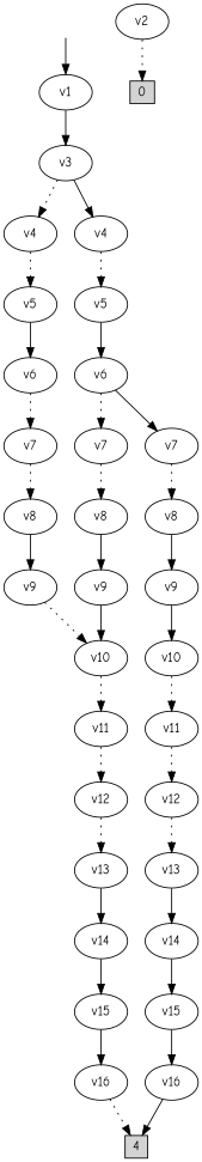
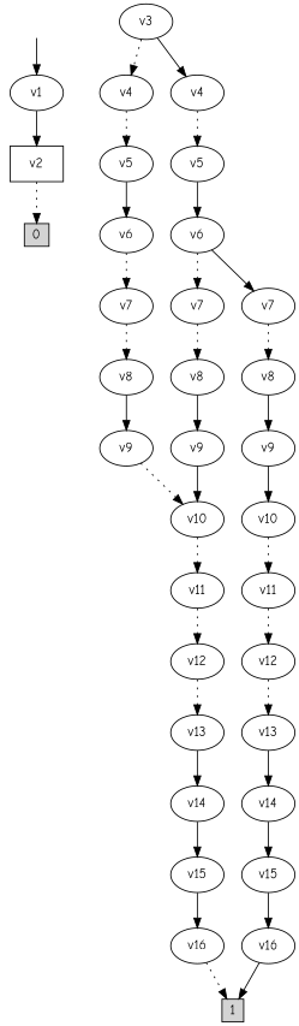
  digraph {
    fontname="Comic Neue"
    node [fontname="Comic Neue"]
    edge [fontname="Comic Neue" style=filled]
    init__ [height=0 style=invis width=0]
    n2 [label=v1]
-   n3 [label=v2]
+   n3 [label=v2 shape=box]
    n4 [height=0.3 label=0 shape=box style=filled width=0.3]
    n5 [label=v3]
    n6 [label=v4]
    n7 [label=v4]
    n8 [label=v5]
    n9 [label=v5]
    n10 [label=v6]
    n11 [label=v6]
    n12 [label=v7]
    n13 [label=v7]
    n14 [label=v8]
    n15 [label=v8]
    n16 [label=v9]
    n17 [label=v9]
    n18 [label=v10]
    n19 [label=v11]
    n20 [label=v12]
    n21 [label=v13]
    n22 [label=v14]
    n23 [label=v15]
    n24 [label=v16]
-   n25 [height=0.3 label=4 shape=box style=filled width=0.3]
+   n25 [height=0.3 label=1 shape=box style=filled width=0.3]
    n26 [label=v10]
    n27 [label=v11]
    n28 [label=v12]
    n29 [label=v13]
    n30 [label=v14]
    n31 [label=v15]
    n32 [label=v16]
    n33 [label=v7]
    n34 [label=v8]
    n35 [label=v9]
    init__ -> n2 [style=""]
-   n2 -> n5
+   n2 -> n3
    n3 -> n4 [style=dotted]
    n5 -> n6 [style=dotted]
    n5 -> n7
    n6 -> n8 [style=dotted]
    n7 -> n9 [style=dotted]
    n8 -> n10
    n9 -> n11
    n10 -> n33 [style=dotted]
    n11 -> n12 [style=dotted]
    n11 -> n13
    n12 -> n14 [style=dotted]
    n13 -> n15 [style=dotted]
    n14 -> n16
    n15 -> n17
    n16 -> n26
    n17 -> n18
    n18 -> n19 [style=dotted]
    n19 -> n20 [style=dotted]
    n20 -> n21 [style=dotted]
    n21 -> n22
    n22 -> n23
    n23 -> n24
    n24 -> n25
    n26 -> n27 [style=dotted]
    n27 -> n28 [style=dotted]
    n28 -> n29 [style=dotted]
    n29 -> n30
    n30 -> n31
    n31 -> n32
    n32 -> n25 [style=dotted]
    n33 -> n34 [style=dotted]
    n34 -> n35
    n35 -> n26 [style=dotted]
  }
